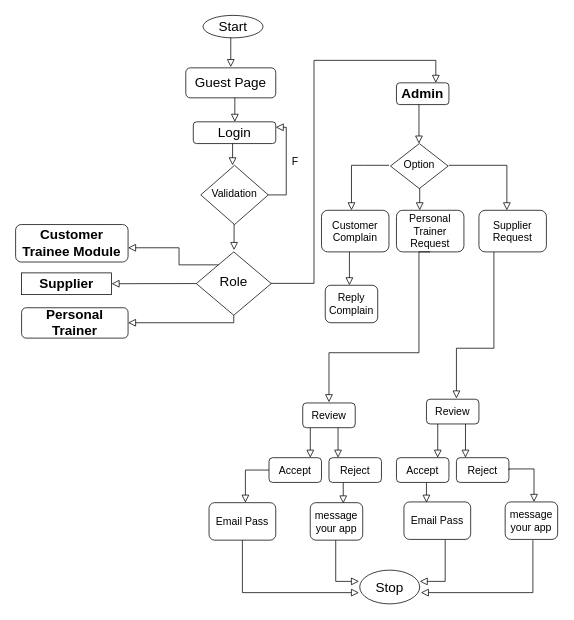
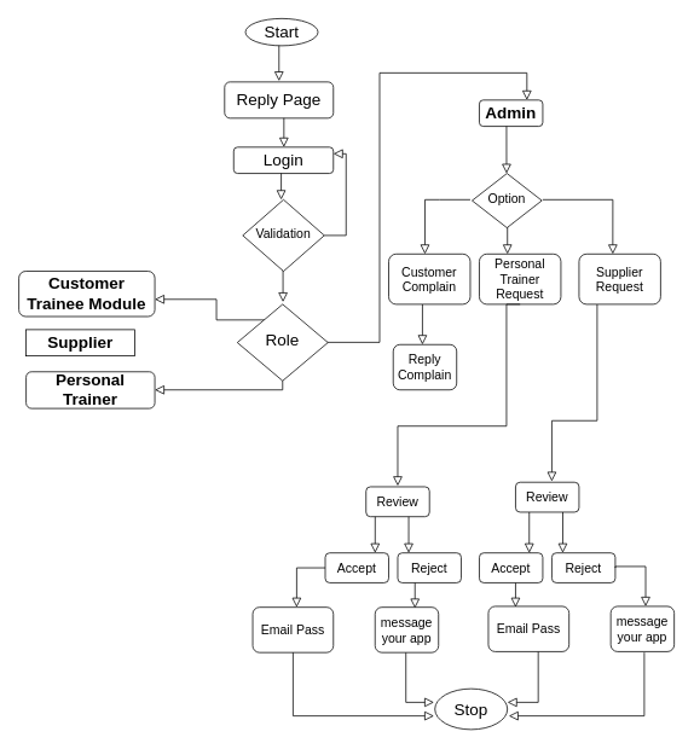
  <mxCell id="0" />
  <mxCell id="1" parent="0" />
  <mxCell id="2" value="" style="rounded=0;html=1;jettySize=auto;orthogonalLoop=1;fontSize=11;endArrow=block;endFill=0;endSize=8;strokeWidth=1;shadow=0;labelBackgroundColor=none;edgeStyle=orthogonalEdgeStyle;" parent="1" edge="1"><mxGeometry relative="1" as="geometry"><mxPoint x="307" y="39" as="sourcePoint" /><mxPoint x="307" y="89" as="targetPoint" /></mxGeometry></mxCell>
  <mxCell id="3" value="&lt;span style=&quot;font-size: 18px;&quot;&gt;Start&lt;/span&gt;" style="ellipse;whiteSpace=wrap;html=1;" parent="1" vertex="1"><mxGeometry x="270" y="20" width="80" height="30" as="geometry" /></mxCell>
  <mxCell id="4" value="&lt;font style=&quot;font-size: 18px;&quot;&gt;&lt;b&gt;Supplier&lt;/b&gt;&lt;/font&gt;" style="whiteSpace=wrap;html=1;fontSize=12;glass=0;strokeWidth=1;shadow=0;rounded=0;" parent="1" vertex="1"><mxGeometry x="28" y="363.5" width="120" height="29" as="geometry" /></mxCell>
  <mxCell id="5" value="" style="rounded=0;html=1;jettySize=auto;orthogonalLoop=1;fontSize=11;endArrow=block;endFill=0;endSize=8;strokeWidth=1;shadow=0;labelBackgroundColor=none;edgeStyle=orthogonalEdgeStyle;" parent="1" edge="1"><mxGeometry relative="1" as="geometry"><mxPoint x="309.41" y="170" as="sourcePoint" /><mxPoint x="309.41" y="220" as="targetPoint" /></mxGeometry></mxCell>
  <mxCell id="6" value="" style="rounded=0;html=1;jettySize=auto;orthogonalLoop=1;fontSize=11;endArrow=block;endFill=0;endSize=8;strokeWidth=1;shadow=0;labelBackgroundColor=none;edgeStyle=orthogonalEdgeStyle;entryX=1;entryY=0.25;entryDx=0;entryDy=0;" parent="1" source="16" target="14" edge="1"><mxGeometry relative="1" as="geometry"><mxPoint x="367" y="244.93" as="sourcePoint" /><mxPoint x="380.61" y="169.996" as="targetPoint" /><Array as="points"><mxPoint x="381" y="260" /><mxPoint x="381" y="169" /></Array></mxGeometry></mxCell>
- <mxCell id="7" value="&lt;font style=&quot;font-size: 14px;&quot;&gt;F&lt;/font&gt;" style="text;html=1;strokeColor=none;fillColor=none;align=center;verticalAlign=middle;whiteSpace=wrap;rounded=0;fontSize=18;" parent="1" vertex="1"><mxGeometry x="373" y="206.5" width="40" height="15" as="geometry" /></mxCell>
  <mxCell id="8" value="" style="rounded=0;html=1;jettySize=auto;orthogonalLoop=1;fontSize=11;endArrow=block;endFill=0;endSize=8;strokeWidth=1;shadow=0;labelBackgroundColor=none;edgeStyle=orthogonalEdgeStyle;exitX=0;exitY=0.5;exitDx=0;exitDy=0;entryX=0.75;entryY=0;entryDx=0;entryDy=0;" parent="1" target="21" edge="1"><mxGeometry relative="1" as="geometry"><mxPoint x="347" y="377.5" as="sourcePoint" /><mxPoint x="407" y="377.41" as="targetPoint" /><Array as="points"><mxPoint x="418" y="378" /><mxPoint x="418" y="80" /><mxPoint x="580" y="80" /></Array></mxGeometry></mxCell>
- <mxCell id="9" value="" style="rounded=0;html=1;jettySize=auto;orthogonalLoop=1;fontSize=11;endArrow=block;endFill=0;endSize=8;strokeWidth=1;shadow=0;labelBackgroundColor=none;edgeStyle=orthogonalEdgeStyle;exitX=0;exitY=0.5;exitDx=0;exitDy=0;entryX=1;entryY=0.5;entryDx=0;entryDy=0;" parent="1" source="18" target="4" edge="1"><mxGeometry relative="1" as="geometry"><mxPoint x="247" y="378.41" as="sourcePoint" /><mxPoint x="218" y="378.41" as="targetPoint" /></mxGeometry></mxCell>
  <mxCell id="10" value="&lt;font style=&quot;font-size: 18px;&quot;&gt;&lt;b style=&quot;&quot;&gt;Customer Trainee Module&lt;/b&gt;&lt;/font&gt;" style="rounded=1;whiteSpace=wrap;html=1;fontSize=12;glass=0;strokeWidth=1;shadow=0;" parent="1" vertex="1"><mxGeometry x="20" y="299" width="150" height="50" as="geometry" /></mxCell>
  <mxCell id="11" value="&lt;font style=&quot;font-size: 18px;&quot;&gt;&lt;b style=&quot;&quot;&gt;Personal Trainer&lt;/b&gt;&lt;/font&gt;" style="rounded=1;whiteSpace=wrap;html=1;fontSize=12;glass=0;strokeWidth=1;shadow=0;" parent="1" vertex="1"><mxGeometry x="28" y="410" width="142" height="40.5" as="geometry" /></mxCell>
  <mxCell id="12" value="" style="rounded=0;html=1;jettySize=auto;orthogonalLoop=1;fontSize=11;endArrow=block;endFill=0;endSize=8;strokeWidth=1;shadow=0;labelBackgroundColor=none;edgeStyle=orthogonalEdgeStyle;" parent="1" edge="1"><mxGeometry relative="1" as="geometry"><mxPoint x="312.41" y="112" as="sourcePoint" /><mxPoint x="312.41" y="162" as="targetPoint" /></mxGeometry></mxCell>
- <mxCell id="13" value="&lt;font style=&quot;font-size: 18px;&quot;&gt;Guest Page&lt;/font&gt;" style="rounded=1;whiteSpace=wrap;html=1;fontSize=12;glass=0;strokeWidth=1;shadow=0;" parent="1" vertex="1"><mxGeometry x="247" y="90" width="120" height="40" as="geometry" /></mxCell>
+ <mxCell id="13" value="&lt;font style=&quot;font-size: 18px;&quot;&gt;Reply Page&lt;/font&gt;" style="rounded=1;whiteSpace=wrap;html=1;fontSize=12;glass=0;strokeWidth=1;shadow=0;" parent="1" vertex="1"><mxGeometry x="247" y="90" width="120" height="40" as="geometry" /></mxCell>
  <mxCell id="14" value="&lt;font style=&quot;font-size: 18px;&quot;&gt;Login&lt;/font&gt;" style="rounded=1;whiteSpace=wrap;html=1;fontSize=12;glass=0;strokeWidth=1;shadow=0;" parent="1" vertex="1"><mxGeometry x="257" y="162" width="110" height="29" as="geometry" /></mxCell>
  <mxCell id="15" value="" style="rounded=0;html=1;jettySize=auto;orthogonalLoop=1;fontSize=11;endArrow=block;endFill=0;endSize=8;strokeWidth=1;shadow=0;labelBackgroundColor=none;edgeStyle=orthogonalEdgeStyle;" parent="1" edge="1"><mxGeometry relative="1" as="geometry"><mxPoint x="311.41" y="283" as="sourcePoint" /><mxPoint x="311.41" y="333" as="targetPoint" /></mxGeometry></mxCell>
  <mxCell id="16" value="&lt;font style=&quot;font-size: 14px;&quot;&gt;Validation&lt;/font&gt;" style="rhombus;whiteSpace=wrap;html=1;shadow=0;fontFamily=Helvetica;fontSize=12;align=center;strokeWidth=1;spacing=6;spacingTop=-4;" parent="1" vertex="1"><mxGeometry x="267" y="220" width="90" height="79" as="geometry" /></mxCell>
  <mxCell id="17" value="" style="rounded=0;html=1;jettySize=auto;orthogonalLoop=1;fontSize=11;endArrow=block;endFill=0;endSize=8;strokeWidth=1;shadow=0;labelBackgroundColor=none;edgeStyle=orthogonalEdgeStyle;exitX=0;exitY=0.5;exitDx=0;exitDy=0;" parent="1" target="10" edge="1"><mxGeometry relative="1" as="geometry"><mxPoint x="305" y="352.75" as="sourcePoint" /><mxPoint x="192" y="353" as="targetPoint" /><Array as="points"><mxPoint x="238" y="353" /><mxPoint x="238" y="330" /></Array></mxGeometry></mxCell>
  <mxCell id="18" value="&lt;font style=&quot;font-size: 18px;&quot;&gt;Role&lt;/font&gt;" style="rhombus;whiteSpace=wrap;html=1;shadow=0;fontFamily=Helvetica;fontSize=12;align=center;strokeWidth=1;spacing=6;spacingTop=-4;" parent="1" vertex="1"><mxGeometry x="261" y="335.5" width="100" height="84.5" as="geometry" /></mxCell>
  <mxCell id="19" value="" style="rounded=0;html=1;jettySize=auto;orthogonalLoop=1;fontSize=11;endArrow=block;endFill=0;endSize=8;strokeWidth=1;shadow=0;labelBackgroundColor=none;edgeStyle=orthogonalEdgeStyle;entryX=1;entryY=0.5;entryDx=0;entryDy=0;" parent="1" source="18" edge="1"><mxGeometry relative="1" as="geometry"><mxPoint x="283" y="429.75" as="sourcePoint" /><mxPoint x="170" y="430" as="targetPoint" /><Array as="points"><mxPoint x="311" y="430" /></Array></mxGeometry></mxCell>
  <mxCell id="20" value="" style="rounded=0;html=1;jettySize=auto;orthogonalLoop=1;fontSize=11;endArrow=block;endFill=0;endSize=8;strokeWidth=1;shadow=0;labelBackgroundColor=none;edgeStyle=orthogonalEdgeStyle;entryX=0.75;entryY=0;entryDx=0;entryDy=0;" parent="1" edge="1"><mxGeometry relative="1" as="geometry"><mxPoint x="573.53" y="125" as="sourcePoint" /><mxPoint x="558.03" y="191" as="targetPoint" /><Array as="points"><mxPoint x="572.53" y="125" /><mxPoint x="557.53" y="125" /></Array></mxGeometry></mxCell>
  <mxCell id="21" value="&lt;font style=&quot;font-size: 18px;&quot;&gt;&lt;b&gt;Admin&lt;/b&gt;&lt;/font&gt;" style="rounded=1;whiteSpace=wrap;html=1;fontSize=12;glass=0;strokeWidth=1;shadow=0;" parent="1" vertex="1"><mxGeometry x="528" y="110" width="70" height="29" as="geometry" /></mxCell>
  <mxCell id="22" value="&lt;font style=&quot;font-size: 14px;&quot;&gt;Personal Trainer Request&lt;/font&gt;" style="rounded=1;whiteSpace=wrap;html=1;fontSize=12;glass=0;strokeWidth=1;shadow=0;" parent="1" vertex="1"><mxGeometry x="528" y="280" width="90" height="55.5" as="geometry" /></mxCell>
  <mxCell id="23" value="" style="rounded=0;html=1;jettySize=auto;orthogonalLoop=1;fontSize=11;endArrow=block;endFill=0;endSize=8;strokeWidth=1;shadow=0;labelBackgroundColor=none;edgeStyle=orthogonalEdgeStyle;entryX=0.75;entryY=0;entryDx=0;entryDy=0;" parent="1" edge="1"><mxGeometry relative="1" as="geometry"><mxPoint x="574.53" y="214" as="sourcePoint" /><mxPoint x="559.03" y="280" as="targetPoint" /><Array as="points"><mxPoint x="573.53" y="214" /><mxPoint x="558.53" y="214" /></Array></mxGeometry></mxCell>
  <mxCell id="24" value="" style="rounded=0;html=1;jettySize=auto;orthogonalLoop=1;fontSize=11;endArrow=block;endFill=0;endSize=8;strokeWidth=1;shadow=0;labelBackgroundColor=none;edgeStyle=orthogonalEdgeStyle;entryX=0.75;entryY=0;entryDx=0;entryDy=0;" parent="1" edge="1"><mxGeometry relative="1" as="geometry"><mxPoint x="598" y="220" as="sourcePoint" /><mxPoint x="675.25" y="280" as="targetPoint" /><Array as="points"><mxPoint x="675" y="220" /></Array></mxGeometry></mxCell>
  <mxCell id="25" value="" style="rounded=0;html=1;jettySize=auto;orthogonalLoop=1;fontSize=11;endArrow=block;endFill=0;endSize=8;strokeWidth=1;shadow=0;labelBackgroundColor=none;edgeStyle=orthogonalEdgeStyle;entryX=0.75;entryY=0;entryDx=0;entryDy=0;" parent="1" edge="1"><mxGeometry relative="1" as="geometry"><mxPoint x="518" y="220" as="sourcePoint" /><mxPoint x="468" y="280" as="targetPoint" /><Array as="points"><mxPoint x="484" y="220" /><mxPoint x="468" y="220" /></Array></mxGeometry></mxCell>
  <mxCell id="26" value="&lt;font style=&quot;font-size: 14px;&quot;&gt;Option&lt;/font&gt;" style="rhombus;whiteSpace=wrap;html=1;shadow=0;fontFamily=Helvetica;fontSize=12;align=center;strokeWidth=1;spacing=6;spacingTop=-4;" parent="1" vertex="1"><mxGeometry x="520" y="191" width="77" height="60" as="geometry" /></mxCell>
  <mxCell id="27" value="&lt;font style=&quot;font-size: 14px;&quot;&gt;Reply Complain&lt;/font&gt;" style="rounded=1;whiteSpace=wrap;html=1;fontSize=12;glass=0;strokeWidth=1;shadow=0;" parent="1" vertex="1"><mxGeometry x="433" y="380" width="70" height="50" as="geometry" /></mxCell>
  <mxCell id="28" value="" style="rounded=0;html=1;jettySize=auto;orthogonalLoop=1;fontSize=11;endArrow=block;endFill=0;endSize=8;strokeWidth=1;shadow=0;labelBackgroundColor=none;edgeStyle=orthogonalEdgeStyle;entryX=0.75;entryY=0;entryDx=0;entryDy=0;" parent="1" edge="1"><mxGeometry relative="1" as="geometry"><mxPoint x="480.75" y="314" as="sourcePoint" /><mxPoint x="465.25" y="380" as="targetPoint" /><Array as="points"><mxPoint x="479.75" y="314" /><mxPoint x="464.75" y="314" /></Array></mxGeometry></mxCell>
  <mxCell id="29" value="&lt;font style=&quot;font-size: 14px;&quot;&gt;Customer Complain&lt;/font&gt;" style="rounded=1;whiteSpace=wrap;html=1;fontSize=12;glass=0;strokeWidth=1;shadow=0;" parent="1" vertex="1"><mxGeometry x="428" y="280" width="90" height="55.5" as="geometry" /></mxCell>
  <mxCell id="30" value="" style="rounded=0;html=1;jettySize=auto;orthogonalLoop=1;fontSize=11;endArrow=block;endFill=0;endSize=8;strokeWidth=1;shadow=0;labelBackgroundColor=none;edgeStyle=orthogonalEdgeStyle;entryX=0.75;entryY=0;entryDx=0;entryDy=0;exitX=0.5;exitY=1;exitDx=0;exitDy=0;" parent="1" source="22" edge="1"><mxGeometry relative="1" as="geometry"><mxPoint x="453.5" y="470" as="sourcePoint" /><mxPoint x="438" y="536" as="targetPoint" /><Array as="points"><mxPoint x="558" y="336" /><mxPoint x="558" y="470" /><mxPoint x="438" y="470" /></Array></mxGeometry></mxCell>
  <mxCell id="31" value="" style="rounded=0;html=1;jettySize=auto;orthogonalLoop=1;fontSize=11;endArrow=block;endFill=0;endSize=8;strokeWidth=1;shadow=0;labelBackgroundColor=none;edgeStyle=orthogonalEdgeStyle;exitX=0.5;exitY=1;exitDx=0;exitDy=0;" parent="1" edge="1"><mxGeometry relative="1" as="geometry"><mxPoint x="673" y="330" as="sourcePoint" /><mxPoint x="608" y="531" as="targetPoint" /><Array as="points"><mxPoint x="658" y="330" /><mxPoint x="658" y="464" /><mxPoint x="608" y="464" /><mxPoint x="608" y="530" /></Array></mxGeometry></mxCell>
  <mxCell id="32" value="&lt;font style=&quot;font-size: 14px;&quot;&gt;Supplier Request&lt;/font&gt;" style="rounded=1;whiteSpace=wrap;html=1;fontSize=12;glass=0;strokeWidth=1;shadow=0;" parent="1" vertex="1"><mxGeometry x="638" y="280" width="90" height="55.5" as="geometry" /></mxCell>
  <mxCell id="33" value="&lt;font style=&quot;font-size: 14px;&quot;&gt;Accept&lt;/font&gt;" style="rounded=1;whiteSpace=wrap;html=1;fontSize=12;glass=0;strokeWidth=1;shadow=0;" parent="1" vertex="1"><mxGeometry x="358" y="610" width="70" height="33" as="geometry" /></mxCell>
  <mxCell id="34" value="" style="rounded=0;html=1;jettySize=auto;orthogonalLoop=1;fontSize=11;endArrow=block;endFill=0;endSize=8;strokeWidth=1;shadow=0;labelBackgroundColor=none;edgeStyle=orthogonalEdgeStyle;entryX=0.75;entryY=0;entryDx=0;entryDy=0;" parent="1" edge="1"><mxGeometry relative="1" as="geometry"><mxPoint x="428.57" y="544" as="sourcePoint" /><mxPoint x="413.07" y="610" as="targetPoint" /><Array as="points"><mxPoint x="427.57" y="544" /><mxPoint x="412.57" y="544" /></Array></mxGeometry></mxCell>
  <mxCell id="35" value="" style="rounded=0;html=1;jettySize=auto;orthogonalLoop=1;fontSize=11;endArrow=block;endFill=0;endSize=8;strokeWidth=1;shadow=0;labelBackgroundColor=none;edgeStyle=orthogonalEdgeStyle;entryX=0.75;entryY=0;entryDx=0;entryDy=0;" parent="1" edge="1"><mxGeometry relative="1" as="geometry"><mxPoint x="465.57" y="544" as="sourcePoint" /><mxPoint x="450.07" y="610" as="targetPoint" /><Array as="points"><mxPoint x="464.57" y="544" /><mxPoint x="449.57" y="544" /></Array></mxGeometry></mxCell>
  <mxCell id="36" value="&lt;font style=&quot;font-size: 14px;&quot;&gt;Review&lt;/font&gt;" style="rounded=1;whiteSpace=wrap;html=1;fontSize=12;glass=0;strokeWidth=1;shadow=0;" parent="1" vertex="1"><mxGeometry x="403" y="537" width="70" height="33" as="geometry" /></mxCell>
  <mxCell id="37" value="&lt;font style=&quot;font-size: 14px;&quot;&gt;Reject&lt;/font&gt;" style="rounded=1;whiteSpace=wrap;html=1;fontSize=12;glass=0;strokeWidth=1;shadow=0;" parent="1" vertex="1"><mxGeometry x="608" y="610" width="70" height="33" as="geometry" /></mxCell>
  <mxCell id="38" value="" style="rounded=0;html=1;jettySize=auto;orthogonalLoop=1;fontSize=11;endArrow=block;endFill=0;endSize=8;strokeWidth=1;shadow=0;labelBackgroundColor=none;edgeStyle=orthogonalEdgeStyle;entryX=0.75;entryY=0;entryDx=0;entryDy=0;" parent="1" edge="1"><mxGeometry relative="1" as="geometry"><mxPoint x="598.57" y="544" as="sourcePoint" /><mxPoint x="583.07" y="610" as="targetPoint" /><Array as="points"><mxPoint x="597.57" y="544" /><mxPoint x="582.57" y="544" /></Array></mxGeometry></mxCell>
  <mxCell id="39" value="" style="rounded=0;html=1;jettySize=auto;orthogonalLoop=1;fontSize=11;endArrow=block;endFill=0;endSize=8;strokeWidth=1;shadow=0;labelBackgroundColor=none;edgeStyle=orthogonalEdgeStyle;entryX=0.75;entryY=0;entryDx=0;entryDy=0;" parent="1" edge="1"><mxGeometry relative="1" as="geometry"><mxPoint x="635.57" y="544" as="sourcePoint" /><mxPoint x="620.07" y="610" as="targetPoint" /><Array as="points"><mxPoint x="634.57" y="544" /><mxPoint x="619.57" y="544" /></Array></mxGeometry></mxCell>
  <mxCell id="40" value="&lt;font style=&quot;font-size: 14px;&quot;&gt;Review&lt;/font&gt;" style="rounded=1;whiteSpace=wrap;html=1;fontSize=12;glass=0;strokeWidth=1;shadow=0;" parent="1" vertex="1"><mxGeometry x="568" y="532" width="70" height="33" as="geometry" /></mxCell>
  <mxCell id="41" value="&lt;font style=&quot;font-size: 14px;&quot;&gt;Email Pass&lt;/font&gt;" style="rounded=1;whiteSpace=wrap;html=1;fontSize=12;glass=0;strokeWidth=1;shadow=0;" parent="1" vertex="1"><mxGeometry x="278" y="670" width="89" height="50" as="geometry" /></mxCell>
  <mxCell id="42" value="" style="rounded=0;html=1;jettySize=auto;orthogonalLoop=1;fontSize=11;endArrow=block;endFill=0;endSize=8;strokeWidth=1;shadow=0;labelBackgroundColor=none;edgeStyle=orthogonalEdgeStyle;entryX=0.75;entryY=0;entryDx=0;entryDy=0;exitX=0;exitY=0.5;exitDx=0;exitDy=0;" parent="1" source="33" edge="1"><mxGeometry relative="1" as="geometry"><mxPoint x="342" y="604" as="sourcePoint" /><mxPoint x="326.5" y="670" as="targetPoint" /><Array as="points"><mxPoint x="326" y="626" /></Array></mxGeometry></mxCell>
  <mxCell id="43" value="" style="rounded=0;html=1;jettySize=auto;orthogonalLoop=1;fontSize=11;endArrow=block;endFill=0;endSize=8;strokeWidth=1;shadow=0;labelBackgroundColor=none;edgeStyle=orthogonalEdgeStyle;entryX=0.75;entryY=0;entryDx=0;entryDy=0;" parent="1" edge="1"><mxGeometry relative="1" as="geometry"><mxPoint x="584" y="610" as="sourcePoint" /><mxPoint x="568.01" y="670" as="targetPoint" /><Array as="points"><mxPoint x="584" y="620" /><mxPoint x="568" y="620" /></Array></mxGeometry></mxCell>
  <mxCell id="44" value="&lt;font style=&quot;font-size: 14px;&quot;&gt;message your app&lt;/font&gt;" style="rounded=1;whiteSpace=wrap;html=1;fontSize=12;glass=0;strokeWidth=1;shadow=0;" parent="1" vertex="1"><mxGeometry x="673" y="669" width="70" height="50" as="geometry" /></mxCell>
  <mxCell id="45" value="" style="rounded=0;html=1;jettySize=auto;orthogonalLoop=1;fontSize=11;endArrow=block;endFill=0;endSize=8;strokeWidth=1;shadow=0;labelBackgroundColor=none;edgeStyle=orthogonalEdgeStyle;entryX=0.75;entryY=0;entryDx=0;entryDy=0;" parent="1" edge="1"><mxGeometry relative="1" as="geometry"><mxPoint x="473" y="611" as="sourcePoint" /><mxPoint x="457.01" y="671" as="targetPoint" /><Array as="points"><mxPoint x="473" y="621" /><mxPoint x="457" y="621" /></Array></mxGeometry></mxCell>
  <mxCell id="46" value="&lt;font style=&quot;font-size: 14px;&quot;&gt;Reject&lt;/font&gt;" style="rounded=1;whiteSpace=wrap;html=1;fontSize=12;glass=0;strokeWidth=1;shadow=0;" parent="1" vertex="1"><mxGeometry x="438" y="610" width="70" height="33" as="geometry" /></mxCell>
  <mxCell id="47" value="&lt;font style=&quot;font-size: 14px;&quot;&gt;Accept&lt;/font&gt;" style="rounded=1;whiteSpace=wrap;html=1;fontSize=12;glass=0;strokeWidth=1;shadow=0;" parent="1" vertex="1"><mxGeometry x="528" y="610" width="70" height="33" as="geometry" /></mxCell>
  <mxCell id="48" value="" style="rounded=0;html=1;jettySize=auto;orthogonalLoop=1;fontSize=11;endArrow=block;endFill=0;endSize=8;strokeWidth=1;shadow=0;labelBackgroundColor=none;edgeStyle=orthogonalEdgeStyle;entryX=0.75;entryY=0;entryDx=0;entryDy=0;exitX=1;exitY=0.5;exitDx=0;exitDy=0;" parent="1" source="37" edge="1"><mxGeometry relative="1" as="geometry"><mxPoint x="743" y="625.5" as="sourcePoint" /><mxPoint x="711.5" y="669" as="targetPoint" /><Array as="points"><mxPoint x="678" y="625" /><mxPoint x="712" y="625" /></Array></mxGeometry></mxCell>
  <mxCell id="49" value="&lt;span style=&quot;font-size: 18px;&quot;&gt;Stop&lt;/span&gt;" style="ellipse;whiteSpace=wrap;html=1;" parent="1" vertex="1"><mxGeometry x="479" y="760" width="80" height="45" as="geometry" /></mxCell>
  <mxCell id="50" value="" style="rounded=0;html=1;jettySize=auto;orthogonalLoop=1;fontSize=11;endArrow=block;endFill=0;endSize=8;strokeWidth=1;shadow=0;labelBackgroundColor=none;edgeStyle=orthogonalEdgeStyle;exitX=0.5;exitY=1;exitDx=0;exitDy=0;" parent="1" source="41" edge="1"><mxGeometry relative="1" as="geometry"><mxPoint x="428" y="756.5" as="sourcePoint" /><mxPoint x="478" y="790" as="targetPoint" /><Array as="points"><mxPoint x="322" y="790" /></Array></mxGeometry></mxCell>
  <mxCell id="51" value="" style="rounded=0;html=1;jettySize=auto;orthogonalLoop=1;fontSize=11;endArrow=block;endFill=0;endSize=8;strokeWidth=1;shadow=0;labelBackgroundColor=none;edgeStyle=orthogonalEdgeStyle;" parent="1" edge="1"><mxGeometry relative="1" as="geometry"><mxPoint x="710" y="720" as="sourcePoint" /><mxPoint x="560.53" y="790" as="targetPoint" /><Array as="points"><mxPoint x="710" y="790" /></Array></mxGeometry></mxCell>
  <mxCell id="52" value="" style="rounded=0;html=1;jettySize=auto;orthogonalLoop=1;fontSize=11;endArrow=block;endFill=0;endSize=8;strokeWidth=1;shadow=0;labelBackgroundColor=none;edgeStyle=orthogonalEdgeStyle;" parent="1" edge="1"><mxGeometry relative="1" as="geometry"><mxPoint x="609" y="705" as="sourcePoint" /><mxPoint x="559" y="775" as="targetPoint" /><Array as="points"><mxPoint x="609" y="715" /><mxPoint x="593" y="715" /></Array></mxGeometry></mxCell>
  <mxCell id="53" value="" style="rounded=0;html=1;jettySize=auto;orthogonalLoop=1;fontSize=11;endArrow=block;endFill=0;endSize=8;strokeWidth=1;shadow=0;labelBackgroundColor=none;edgeStyle=orthogonalEdgeStyle;" parent="1" edge="1"><mxGeometry relative="1" as="geometry"><mxPoint x="463" y="704.94" as="sourcePoint" /><mxPoint x="478" y="775" as="targetPoint" /><Array as="points"><mxPoint x="463" y="714.94" /><mxPoint x="447" y="714.94" /></Array></mxGeometry></mxCell>
  <mxCell id="54" value="&lt;font style=&quot;font-size: 14px;&quot;&gt;Email Pass&lt;/font&gt;" style="rounded=1;whiteSpace=wrap;html=1;fontSize=12;glass=0;strokeWidth=1;shadow=0;" parent="1" vertex="1"><mxGeometry x="538" y="669" width="89" height="50" as="geometry" /></mxCell>
  <mxCell id="55" value="&lt;font style=&quot;font-size: 14px;&quot;&gt;message your app&lt;/font&gt;" style="rounded=1;whiteSpace=wrap;html=1;fontSize=12;glass=0;strokeWidth=1;shadow=0;" parent="1" vertex="1"><mxGeometry x="413" y="670" width="70" height="50" as="geometry" /></mxCell>
